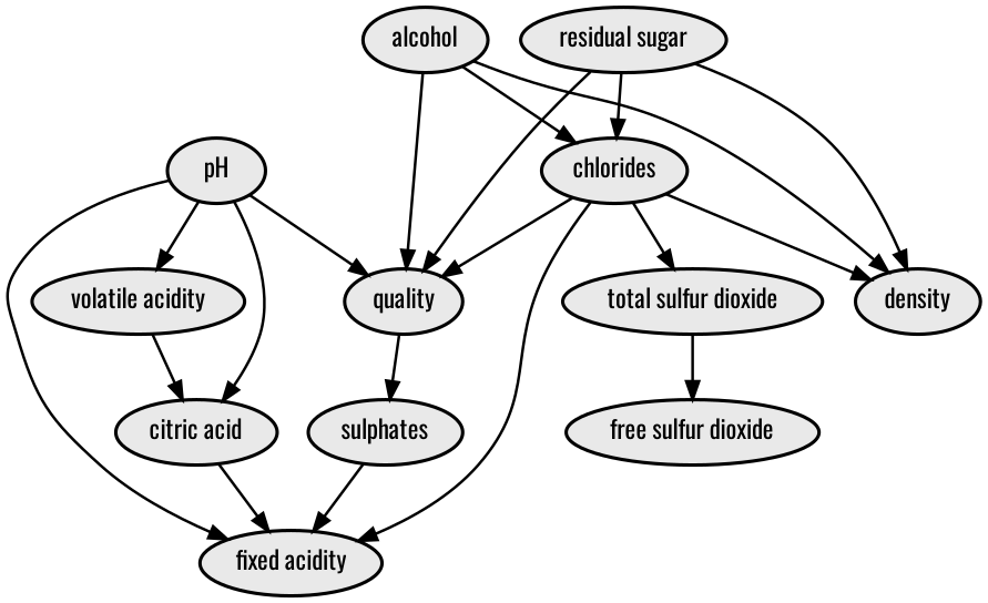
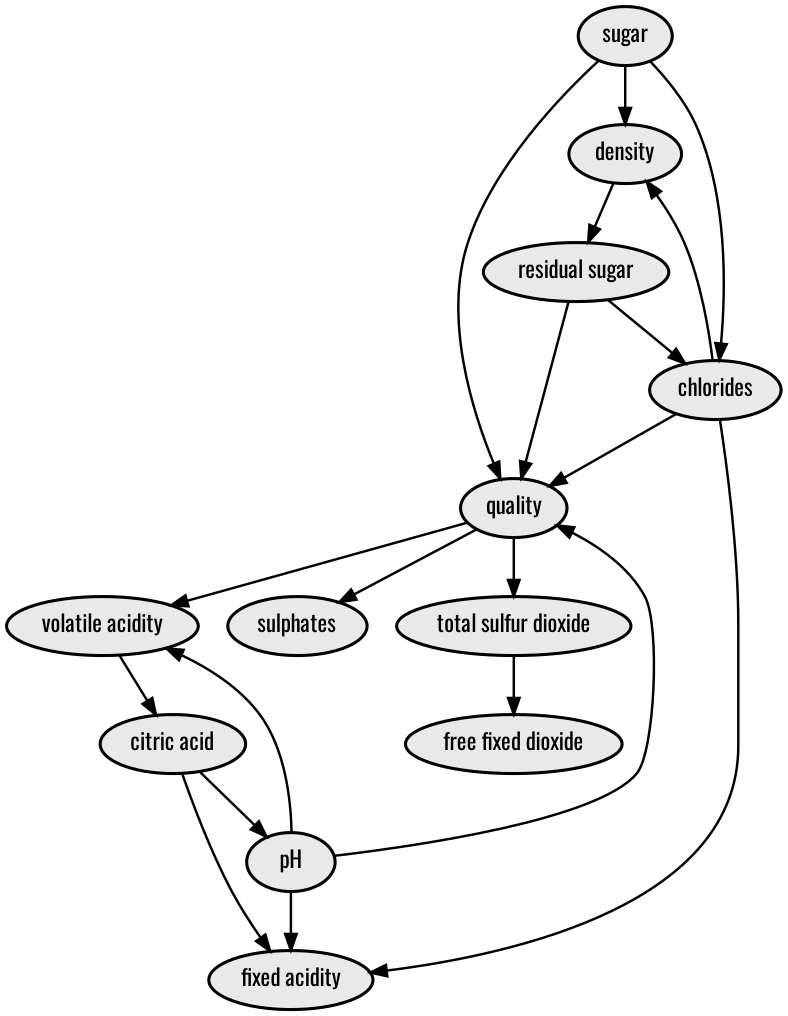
  digraph {
    fontname=Oswald
    node [fillcolor="#E9E9E9" fontname=Oswald fontsize=14 penwidth=1.875 style=filled]
    edge [fontname=Oswald penwidth=1.5]
-   alcohol
+   alcohol [label=sugar]
    quality
    density
    chlorides
    "volatile acidity"
    sulphates
    "total sulfur dioxide"
    "fixed acidity"
    pH
    "citric acid"
-   "free sulfur dioxide"
+   "free sulfur dioxide" [label="free fixed dioxide"]
    "residual sugar"
    alcohol -> quality
    alcohol -> density
    alcohol -> chlorides
+   quality -> "volatile acidity"
    quality -> sulphates
-   chlorides -> "total sulfur dioxide"
+   quality -> "total sulfur dioxide"
    chlorides -> quality
    chlorides -> density
    chlorides -> "fixed acidity"
    "volatile acidity" -> "citric acid"
-   sulphates -> "fixed acidity"
    "total sulfur dioxide" -> "free sulfur dioxide"
    pH -> quality
    pH -> "volatile acidity"
    pH -> "fixed acidity"
-   pH -> "citric acid"
+   "citric acid" -> pH
    "citric acid" -> "fixed acidity"
    "residual sugar" -> quality
-   "residual sugar" -> density
+   density -> "residual sugar"
    "residual sugar" -> chlorides
  }
